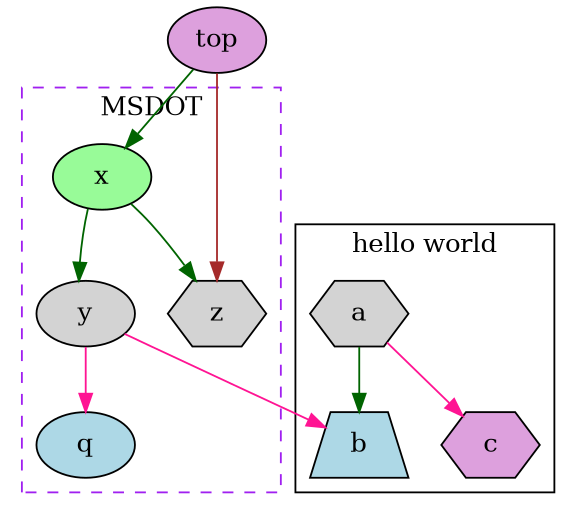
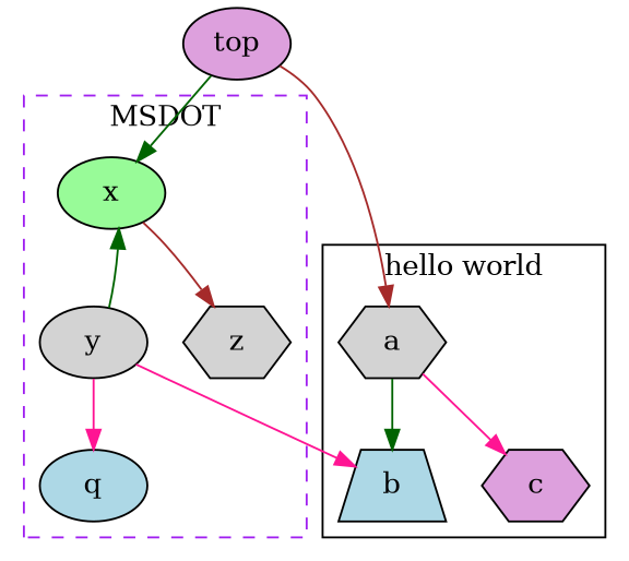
  digraph {
    node [fillcolor=lightgrey shape=ellipse style=filled]
    edge [color=darkgreen]
    a [shape=hexagon]
    b [fillcolor=lightblue shape=trapezium]
    c [fillcolor=plum shape=hexagon]
    x [fillcolor=palegreen]
    y
    z [shape=hexagon]
    q [fillcolor=lightblue]
    top [fillcolor=plum]
    subgraph cluster_1 {
      color=hot_pink
      label="hello world"
      a
      b
      c
    }
    subgraph cluster_2 {
      color=purple
      label=MSDOT
      style=dashed
      x
      y
      z
      q
    }
    a -> b
    a -> c [color=deeppink]
-   x -> y
-   x -> z
+   y -> x
+   x -> z [color=brown]
    y -> b [color=deeppink]
    y -> q [color=deeppink]
-   top -> z [color=brown]
+   top -> a [color=brown]
    top -> x
  }
